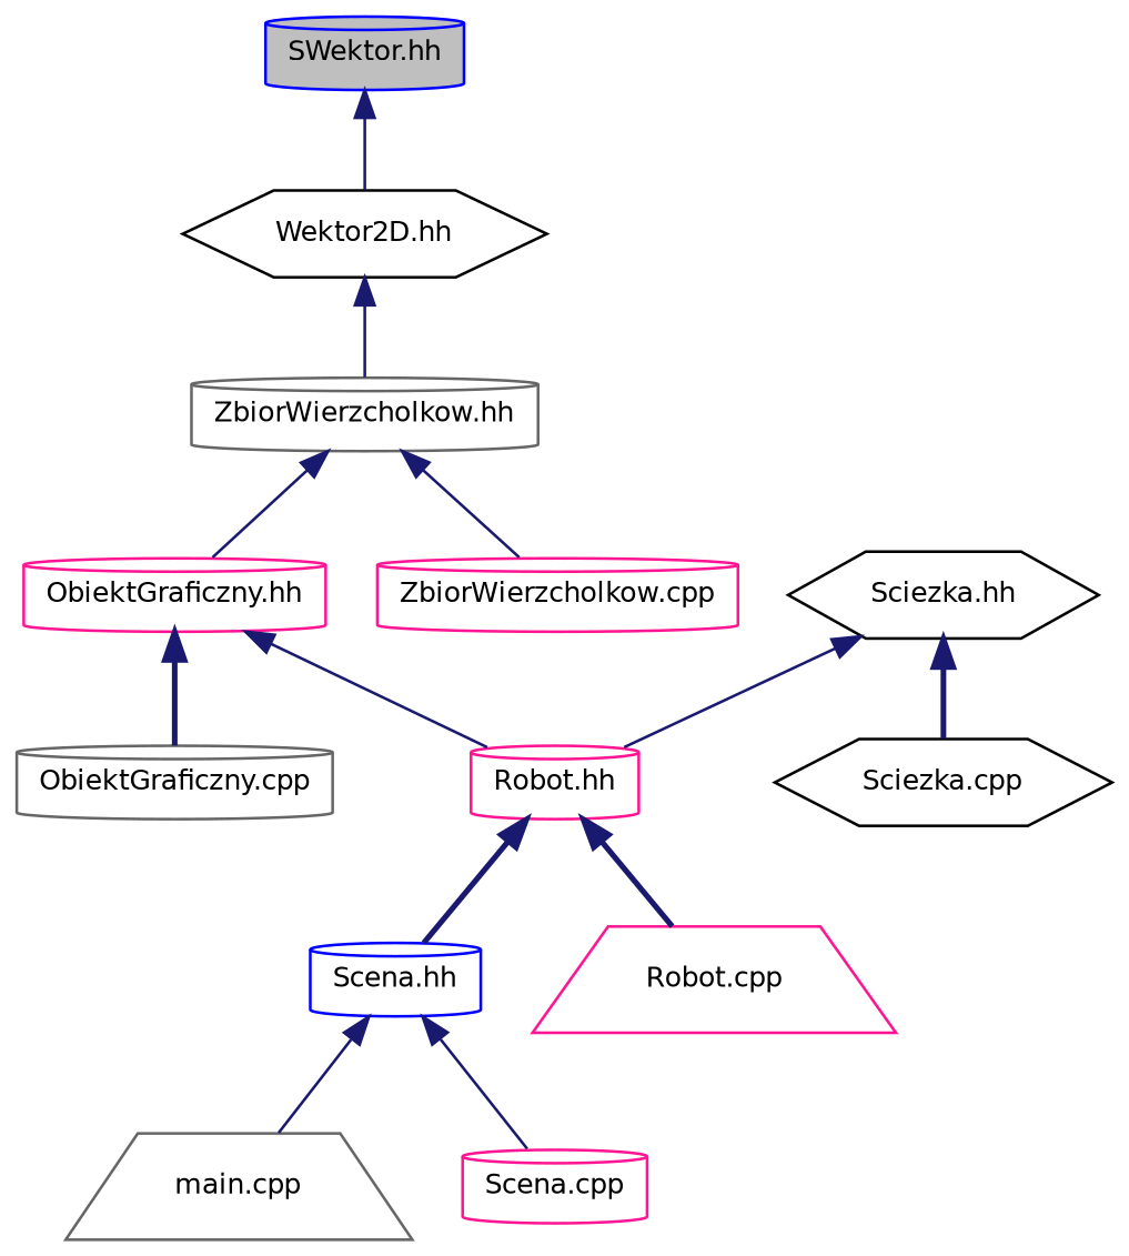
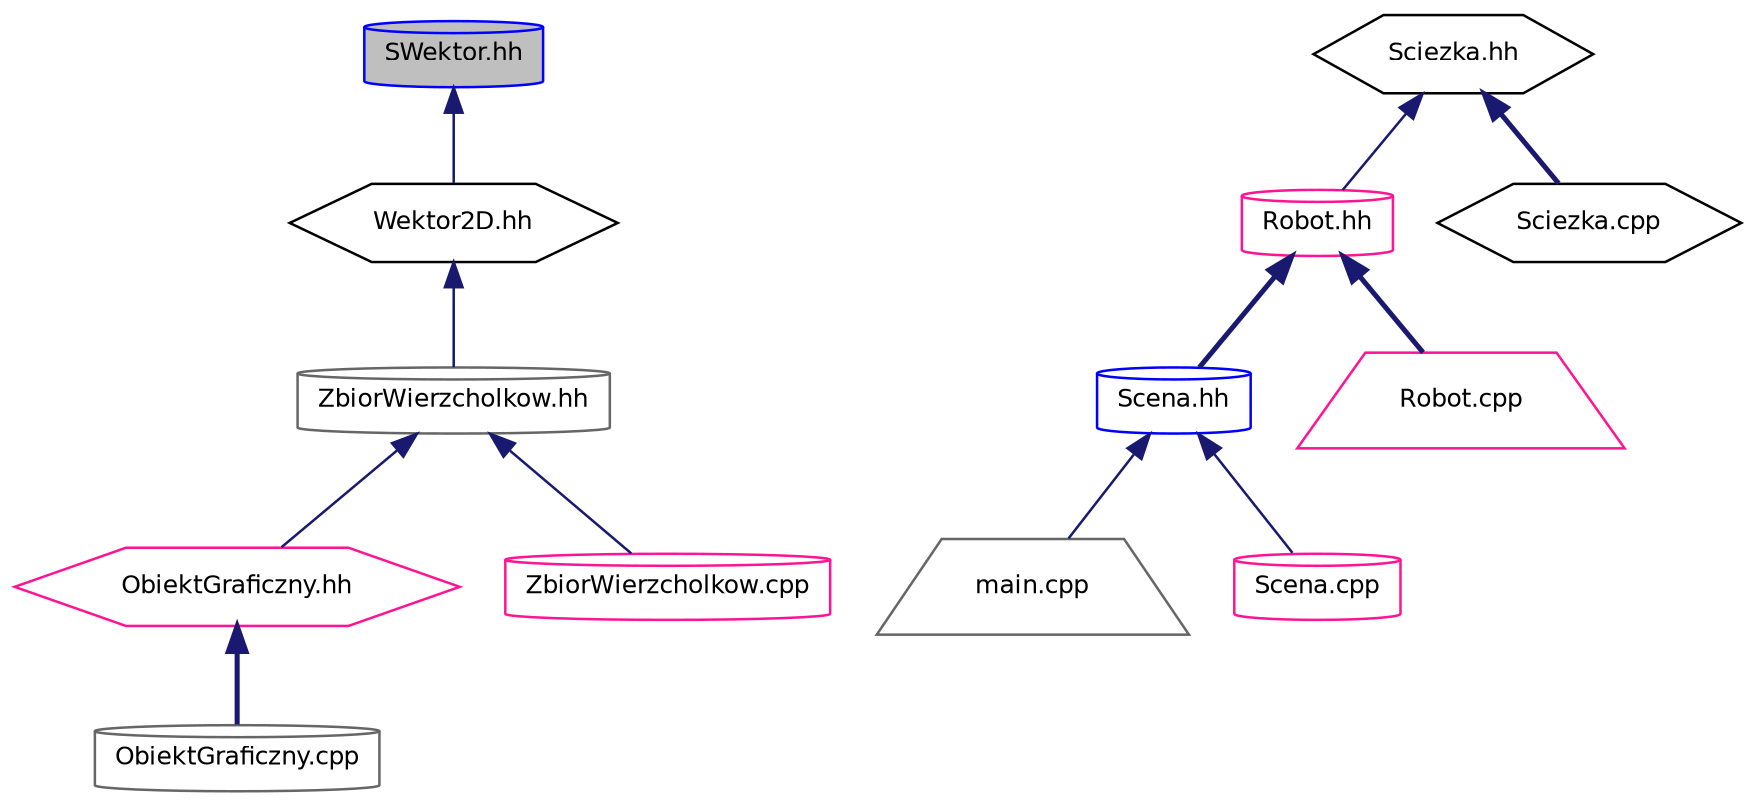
  digraph {
    node [color=deeppink fillcolor=white fontname=Helvetica fontsize=10 shape=cylinder style=filled]
    edge [color=midnightblue dir=back fontname=Helvetica fontsize=10 labelfontname=Helvetica labelfontsize=10 style=solid]
    n1 [color=blue fillcolor=grey75 fontcolor=black height=0.2 label="SWektor.hh" width=0.4]
    n2 [color=black height=0.2 label="Wektor2D.hh" shape=hexagon width=0.4]
    n3 [color=gray40 height=0.2 label="ZbiorWierzcholkow.hh" width=0.4]
-   n4 [height=0.2 label="ObiektGraficzny.hh" width=0.4]
+   n4 [height=0.2 label="ObiektGraficzny.hh" shape=hexagon width=0.4]
    n5 [height=0.2 label="ZbiorWierzcholkow.cpp" width=0.4]
    n6 [height=0.2 label="Robot.hh" width=0.4]
    n7 [color=gray40 height=0.2 label="ObiektGraficzny.cpp" width=0.4]
    n8 [color=blue height=0.2 label="Scena.hh" width=0.4]
    n9 [height=0.2 label="Robot.cpp" shape=trapezium width=0.4]
    n10 [color=black height=0.2 label="Sciezka.hh" shape=hexagon width=0.4]
    n11 [color=black height=0.2 label="Sciezka.cpp" shape=hexagon width=0.4]
    n12 [color=gray40 height=0.2 label="main.cpp" shape=trapezium width=0.4]
    n13 [height=0.2 label="Scena.cpp" width=0.4]
    n1 -> n2
    n2 -> n3
    n3 -> n4
    n3 -> n5
-   n4 -> n6
    n4 -> n7 [style=bold]
    n6 -> n8 [style=bold]
    n6 -> n9 [style=bold]
    n8 -> n12
    n8 -> n13
    n10 -> n6
    n10 -> n11 [style=bold]
  }
